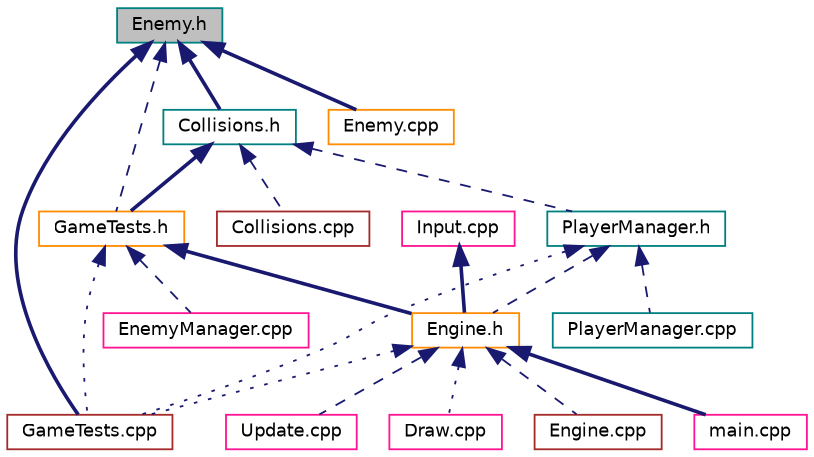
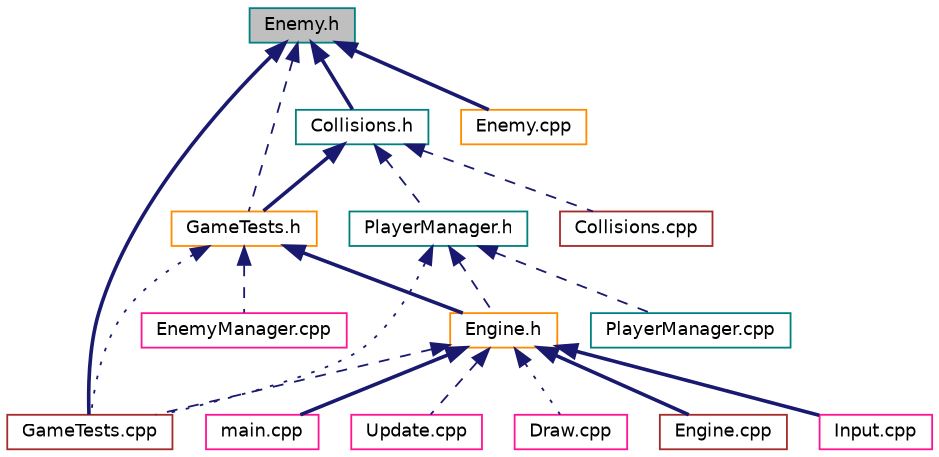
  digraph {
    node [color=deeppink fillcolor=white fontname=Helvetica fontsize=10 shape=record style=filled]
    edge [color=midnightblue dir=back fontname=Helvetica fontsize=10 labelfontname=Helvetica labelfontsize=10 style=bold]
    n1 [color=teal fillcolor=grey75 fontcolor=black height=0.2 label="Enemy.h" width=0.4]
    n2 [color=teal height=0.2 label="Collisions.h" width=0.4]
    n3 [color=brown height=0.2 label="GameTests.cpp" width=0.4]
    n4 [color=darkorange height=0.2 label="GameTests.h" width=0.4]
    n5 [color=darkorange height=0.2 label="Enemy.cpp" width=0.4]
    n6 [color=brown height=0.2 label="Collisions.cpp" width=0.4]
    n7 [color=teal height=0.2 label="PlayerManager.h" width=0.4]
    n8 [color=darkorange height=0.2 label="Engine.h" width=0.4]
    n9 [height=0.2 label="EnemyManager.cpp" width=0.4]
    n10 [color=teal height=0.2 label="PlayerManager.cpp" width=0.4]
    n11 [height=0.2 label="Draw.cpp" width=0.4]
    n12 [color=brown height=0.2 label="Engine.cpp" width=0.4]
    n13 [height=0.2 label="Input.cpp" width=0.4]
    n14 [height=0.2 label="main.cpp" width=0.4]
    n15 [height=0.2 label="Update.cpp" width=0.4]
    n1 -> n2
    n1 -> n3
    n1 -> n4 [style=dashed]
    n1 -> n5
    n2 -> n4
    n2 -> n6 [style=dashed]
    n2 -> n7 [style=dashed]
    n4 -> n3 [style=dotted]
    n4 -> n8
    n4 -> n9 [style=dashed]
    n7 -> n3 [style=dotted]
    n7 -> n8 [style=dashed]
    n7 -> n10 [style=dashed]
-   n8 -> n3 [style=dotted]
+   n8 -> n3 [style=dashed]
    n8 -> n11 [style=dotted]
-   n8 -> n12 [style=dashed]
-   n13 -> n8
+   n8 -> n12
+   n8 -> n13
    n8 -> n14
    n8 -> n15 [style=dashed]
  }
